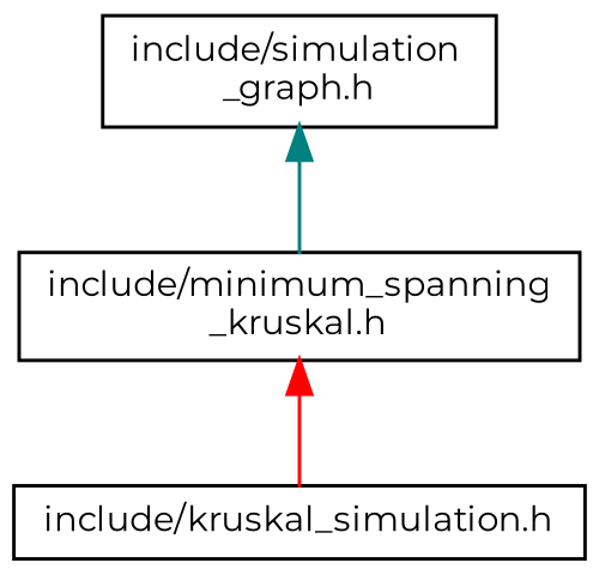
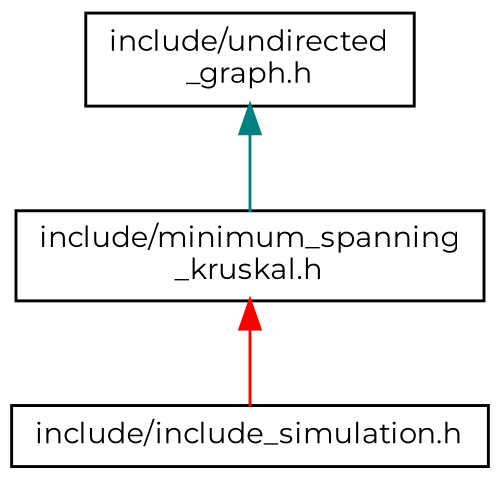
  digraph {
    fontname=Montserrat
    node [color=black fillcolor=white fontname=Montserrat fontsize=10 shape=record style=filled]
    edge [dir=back fontname=Montserrat fontsize=10 labelfontname=Helvetica labelfontsize=10 style=solid]
-   n1 [fontcolor=black height=0.2 label="include/simulation\l_graph.h" width=0.4]
+   n1 [fontcolor=black height=0.2 label="include/undirected\l_graph.h" width=0.4]
    n2 [height=0.2 label="include/minimum_spanning\l_kruskal.h" width=0.4]
-   n3 [height=0.2 label="include/kruskal_simulation.h" width=0.4]
+   n3 [height=0.2 label="include/include_simulation.h" width=0.4]
    n1 -> n2 [color=teal]
    n2 -> n3 [color=red]
  }
